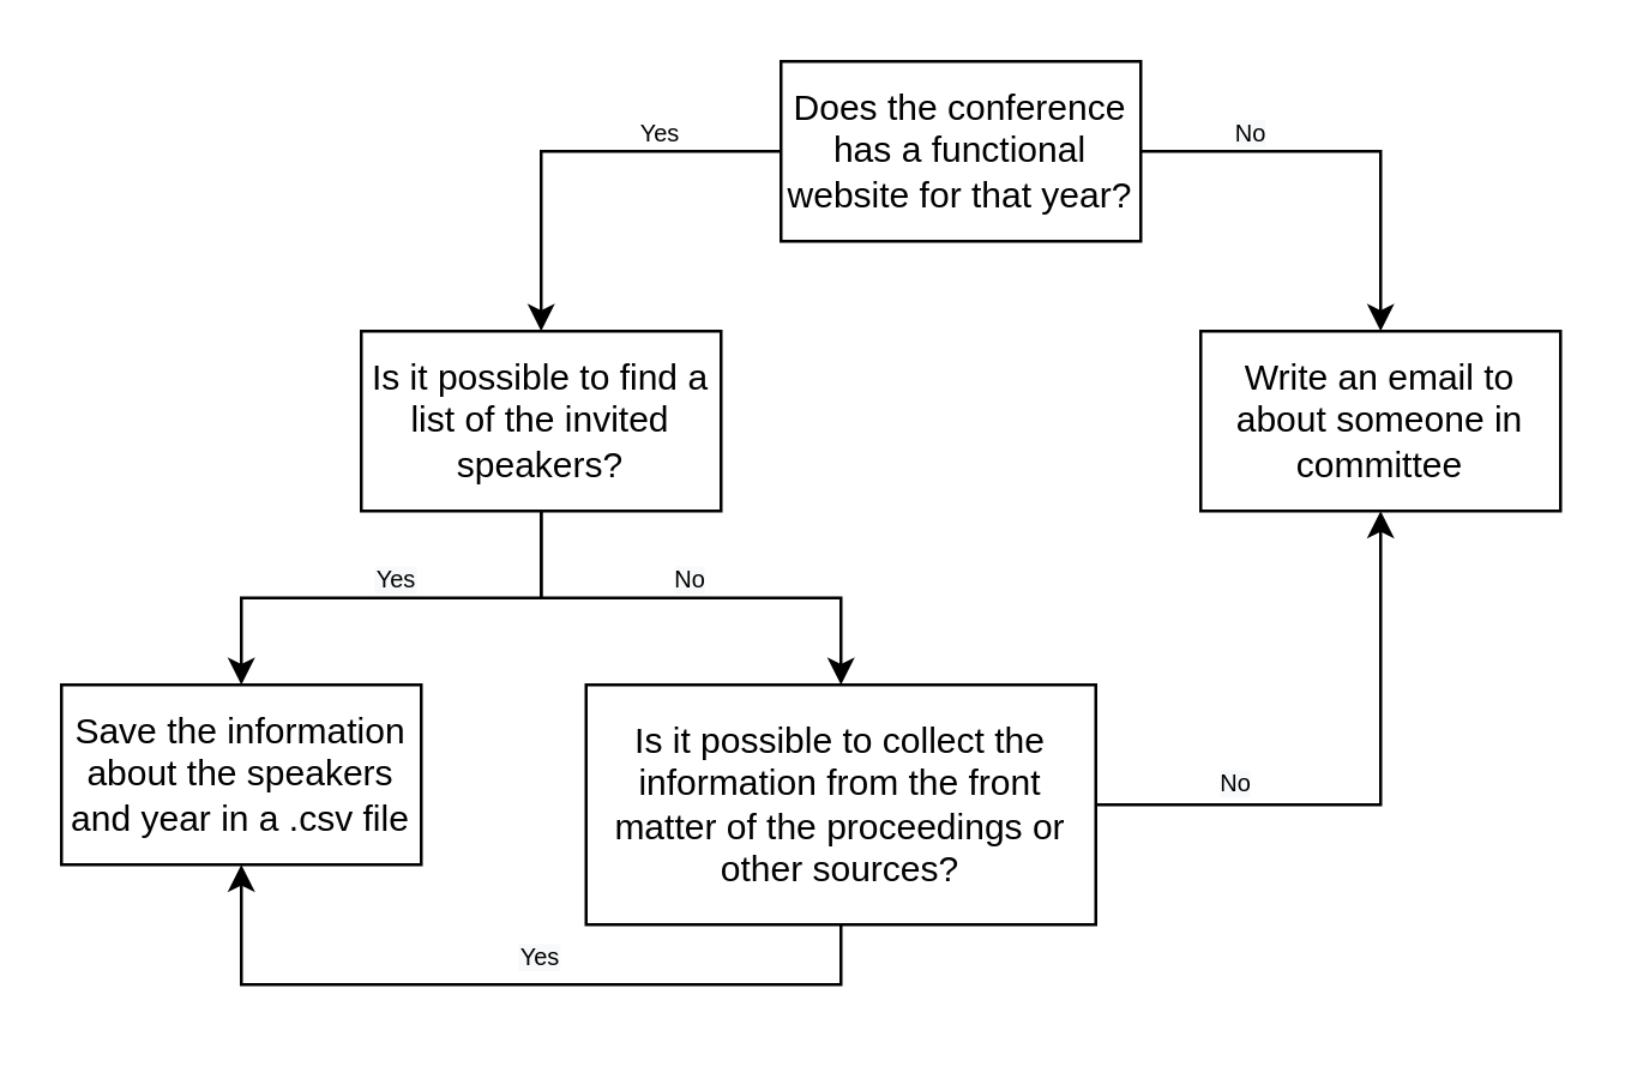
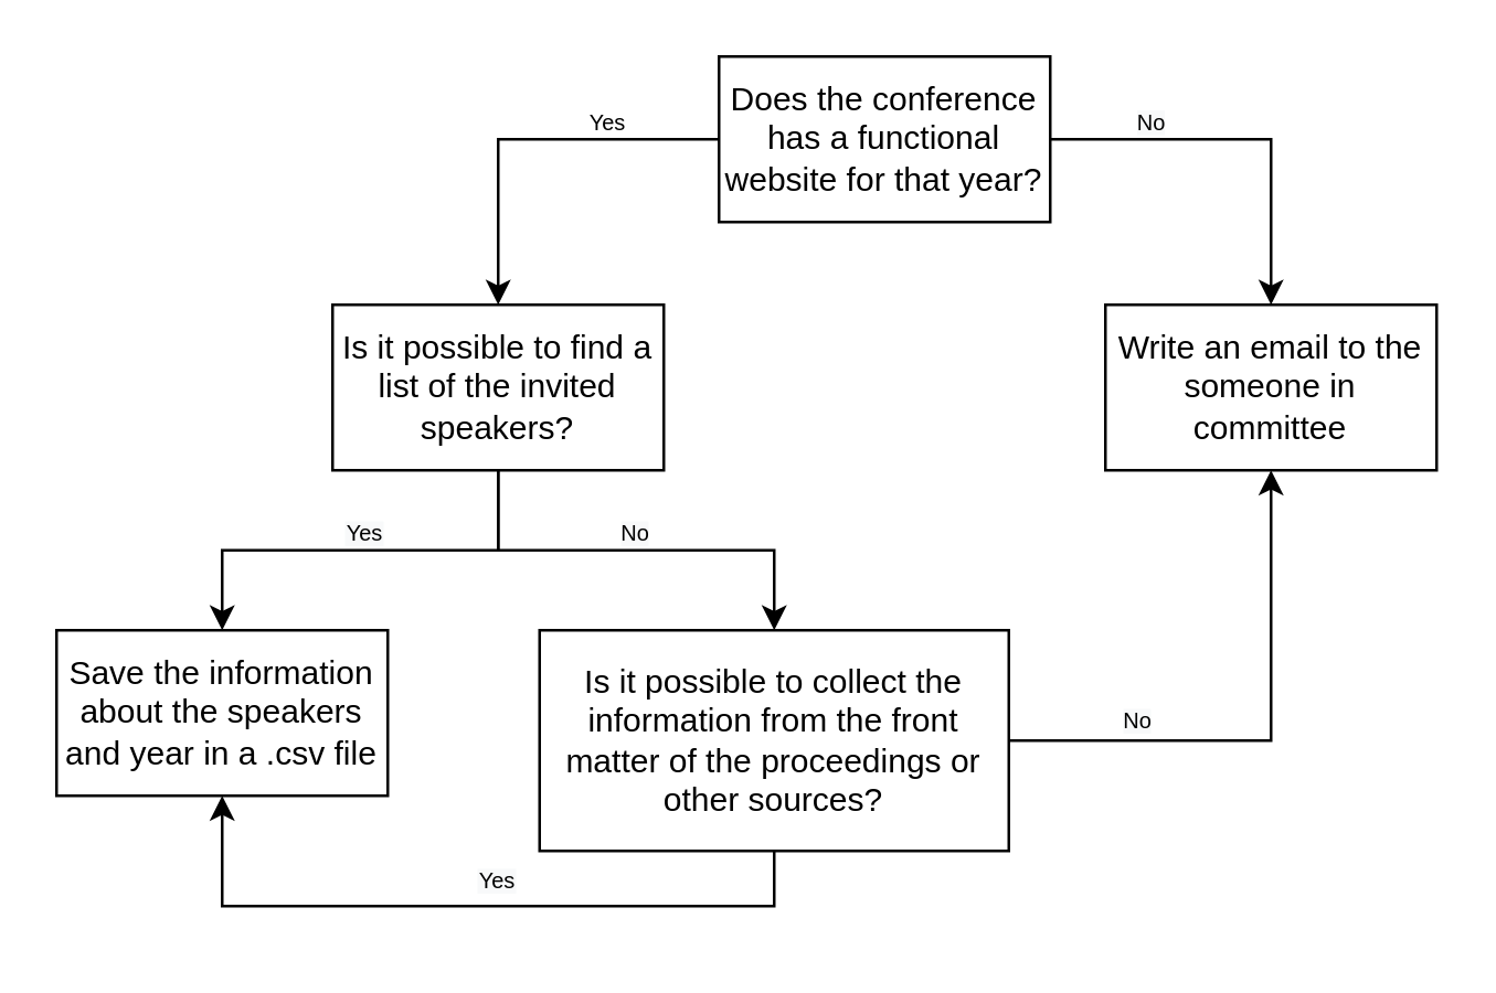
  <mxCell id="0" />
  <mxCell id="1" parent="0" />
  <mxCell id="2" value="" style="edgeStyle=orthogonalEdgeStyle;rounded=0;sketch=0;orthogonalLoop=1;jettySize=auto;html=1;labelBorderColor=none;" edge="1" parent="1" source="4" target="9"><mxGeometry relative="1" as="geometry" /></mxCell>
  <mxCell id="3" value="" style="edgeStyle=orthogonalEdgeStyle;rounded=0;sketch=0;orthogonalLoop=1;jettySize=auto;html=1;labelBorderColor=none;" edge="1" parent="1" source="4" target="12"><mxGeometry relative="1" as="geometry" /></mxCell>
  <mxCell id="4" value="&lt;span&gt;Is it possible to find a list of the invited speakers?&lt;/span&gt;" style="rounded=0;whiteSpace=wrap;html=1;" vertex="1" parent="1"><mxGeometry x="120" y="110" width="120" height="60" as="geometry" /></mxCell>
  <mxCell id="5" style="edgeStyle=orthogonalEdgeStyle;rounded=0;sketch=0;orthogonalLoop=1;jettySize=auto;html=1;entryX=0.5;entryY=0;entryDx=0;entryDy=0;labelBorderColor=none;" edge="1" parent="1" source="7" target="8"><mxGeometry relative="1" as="geometry" /></mxCell>
  <mxCell id="6" style="edgeStyle=orthogonalEdgeStyle;rounded=0;sketch=0;orthogonalLoop=1;jettySize=auto;html=1;entryX=0.5;entryY=0;entryDx=0;entryDy=0;labelBorderColor=none;fontSize=8;" edge="1" parent="1" source="7" target="4"><mxGeometry relative="1" as="geometry" /></mxCell>
  <mxCell id="7" value="&lt;span&gt;Does the conference has a functional website for that year?&lt;/span&gt;" style="rounded=0;whiteSpace=wrap;html=1;" vertex="1" parent="1"><mxGeometry x="260" y="20" width="120" height="60" as="geometry" /></mxCell>
- <mxCell id="8" value="Write an email to about someone in committee" style="rounded=0;whiteSpace=wrap;html=1;" vertex="1" parent="1"><mxGeometry x="400" y="110" width="120" height="60" as="geometry" /></mxCell>
+ <mxCell id="8" value="Write an email to the someone in committee" style="rounded=0;whiteSpace=wrap;html=1;" vertex="1" parent="1"><mxGeometry x="400" y="110" width="120" height="60" as="geometry" /></mxCell>
  <mxCell id="9" value="Save the information about the speakers and year in a .csv file" style="rounded=0;whiteSpace=wrap;html=1;" vertex="1" parent="1"><mxGeometry x="20" y="228" width="120" height="60" as="geometry" /></mxCell>
  <mxCell id="10" style="edgeStyle=orthogonalEdgeStyle;rounded=0;sketch=0;orthogonalLoop=1;jettySize=auto;html=1;entryX=0.5;entryY=1;entryDx=0;entryDy=0;labelBorderColor=none;" edge="1" parent="1" source="12" target="8"><mxGeometry relative="1" as="geometry" /></mxCell>
  <mxCell id="11" style="edgeStyle=orthogonalEdgeStyle;rounded=0;sketch=0;orthogonalLoop=1;jettySize=auto;html=1;exitX=0.5;exitY=1;exitDx=0;exitDy=0;entryX=0.5;entryY=1;entryDx=0;entryDy=0;labelBorderColor=none;fontSize=8;" edge="1" parent="1" source="12" target="9"><mxGeometry relative="1" as="geometry" /></mxCell>
  <mxCell id="12" value="&lt;span&gt;Is it possible to collect the information from the front matter of the proceedings or other sources?&lt;/span&gt;" style="rounded=0;whiteSpace=wrap;html=1;" vertex="1" parent="1"><mxGeometry x="195" y="228" width="170" height="80" as="geometry" /></mxCell>
  <mxCell id="13" value="&lt;font style=&quot;font-size: 8px&quot;&gt;Yes&lt;/font&gt;" style="text;html=1;strokeColor=none;fillColor=none;align=center;verticalAlign=middle;whiteSpace=wrap;rounded=0;" vertex="1" parent="1"><mxGeometry x="195" y="33" width="50" height="20" as="geometry" /></mxCell>
  <mxCell id="14" value="&lt;span style=&quot;color: rgb(0, 0, 0); font-family: helvetica; font-size: 8px; font-style: normal; font-weight: 400; letter-spacing: normal; text-indent: 0px; text-transform: none; word-spacing: 0px; background-color: rgb(248, 249, 250); display: inline; float: none;&quot;&gt;Yes&lt;/span&gt;" style="text;whiteSpace=wrap;html=1;fontSize=8;align=center;" vertex="1" parent="1"><mxGeometry x="112" y="182" width="40" height="30" as="geometry" /></mxCell>
  <mxCell id="15" value="&lt;span style=&quot;color: rgb(0, 0, 0); font-family: helvetica; font-size: 8px; font-style: normal; font-weight: 400; letter-spacing: normal; text-indent: 0px; text-transform: none; word-spacing: 0px; background-color: rgb(248, 249, 250); display: inline; float: none;&quot;&gt;Yes&lt;/span&gt;" style="text;whiteSpace=wrap;html=1;fontSize=8;align=center;" vertex="1" parent="1"><mxGeometry x="160" y="308" width="40" height="30" as="geometry" /></mxCell>
  <mxCell id="16" value="&lt;span style=&quot;color: rgb(0 , 0 , 0) ; font-family: &amp;#34;helvetica&amp;#34; ; font-size: 8px ; font-style: normal ; font-weight: 400 ; letter-spacing: normal ; text-indent: 0px ; text-transform: none ; word-spacing: 0px ; background-color: rgb(248 , 249 , 250) ; display: inline ; float: none&quot;&gt;No&lt;/span&gt;" style="text;whiteSpace=wrap;html=1;fontSize=8;align=center;" vertex="1" parent="1"><mxGeometry x="210" y="182" width="40" height="30" as="geometry" /></mxCell>
  <mxCell id="17" value="&lt;span style=&quot;color: rgb(0 , 0 , 0) ; font-family: &amp;#34;helvetica&amp;#34; ; font-size: 8px ; font-style: normal ; font-weight: 400 ; letter-spacing: normal ; text-indent: 0px ; text-transform: none ; word-spacing: 0px ; background-color: rgb(248 , 249 , 250) ; display: inline ; float: none&quot;&gt;No&lt;br&gt;&lt;/span&gt;" style="text;whiteSpace=wrap;html=1;fontSize=8;align=center;" vertex="1" parent="1"><mxGeometry x="397" y="33" width="40" height="30" as="geometry" /></mxCell>
  <mxCell id="18" value="&lt;span style=&quot;color: rgb(0 , 0 , 0) ; font-family: &amp;#34;helvetica&amp;#34; ; font-size: 8px ; font-style: normal ; font-weight: 400 ; letter-spacing: normal ; text-indent: 0px ; text-transform: none ; word-spacing: 0px ; background-color: rgb(248 , 249 , 250) ; display: inline ; float: none&quot;&gt;No&lt;br&gt;&lt;/span&gt;" style="text;whiteSpace=wrap;html=1;fontSize=8;align=center;" vertex="1" parent="1"><mxGeometry x="392" y="250" width="40" height="30" as="geometry" /></mxCell>
